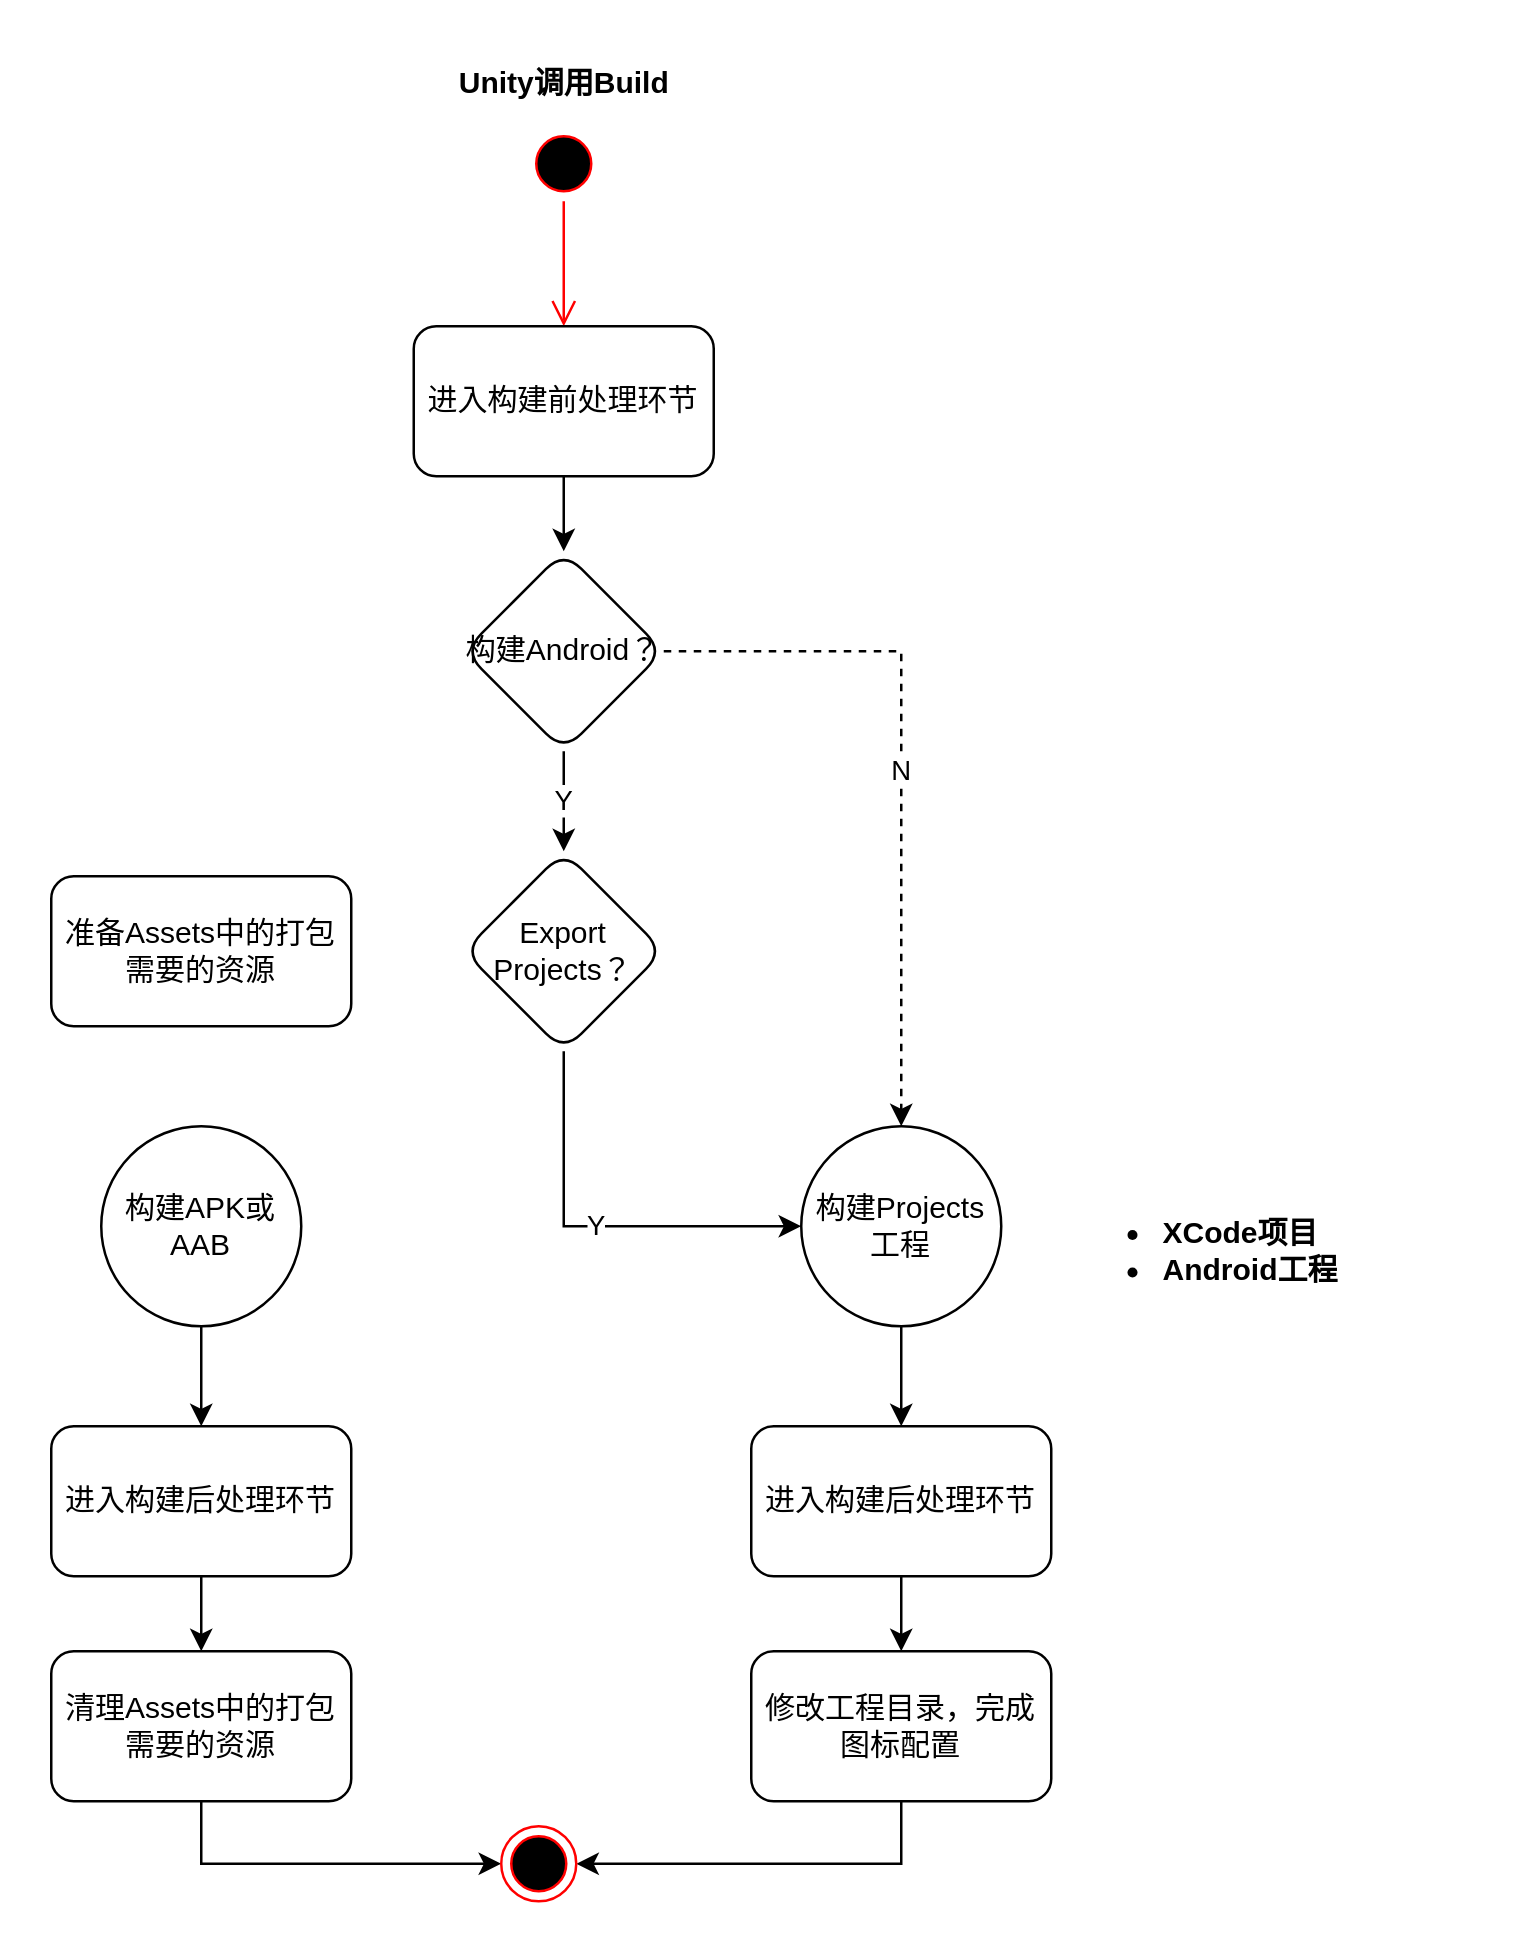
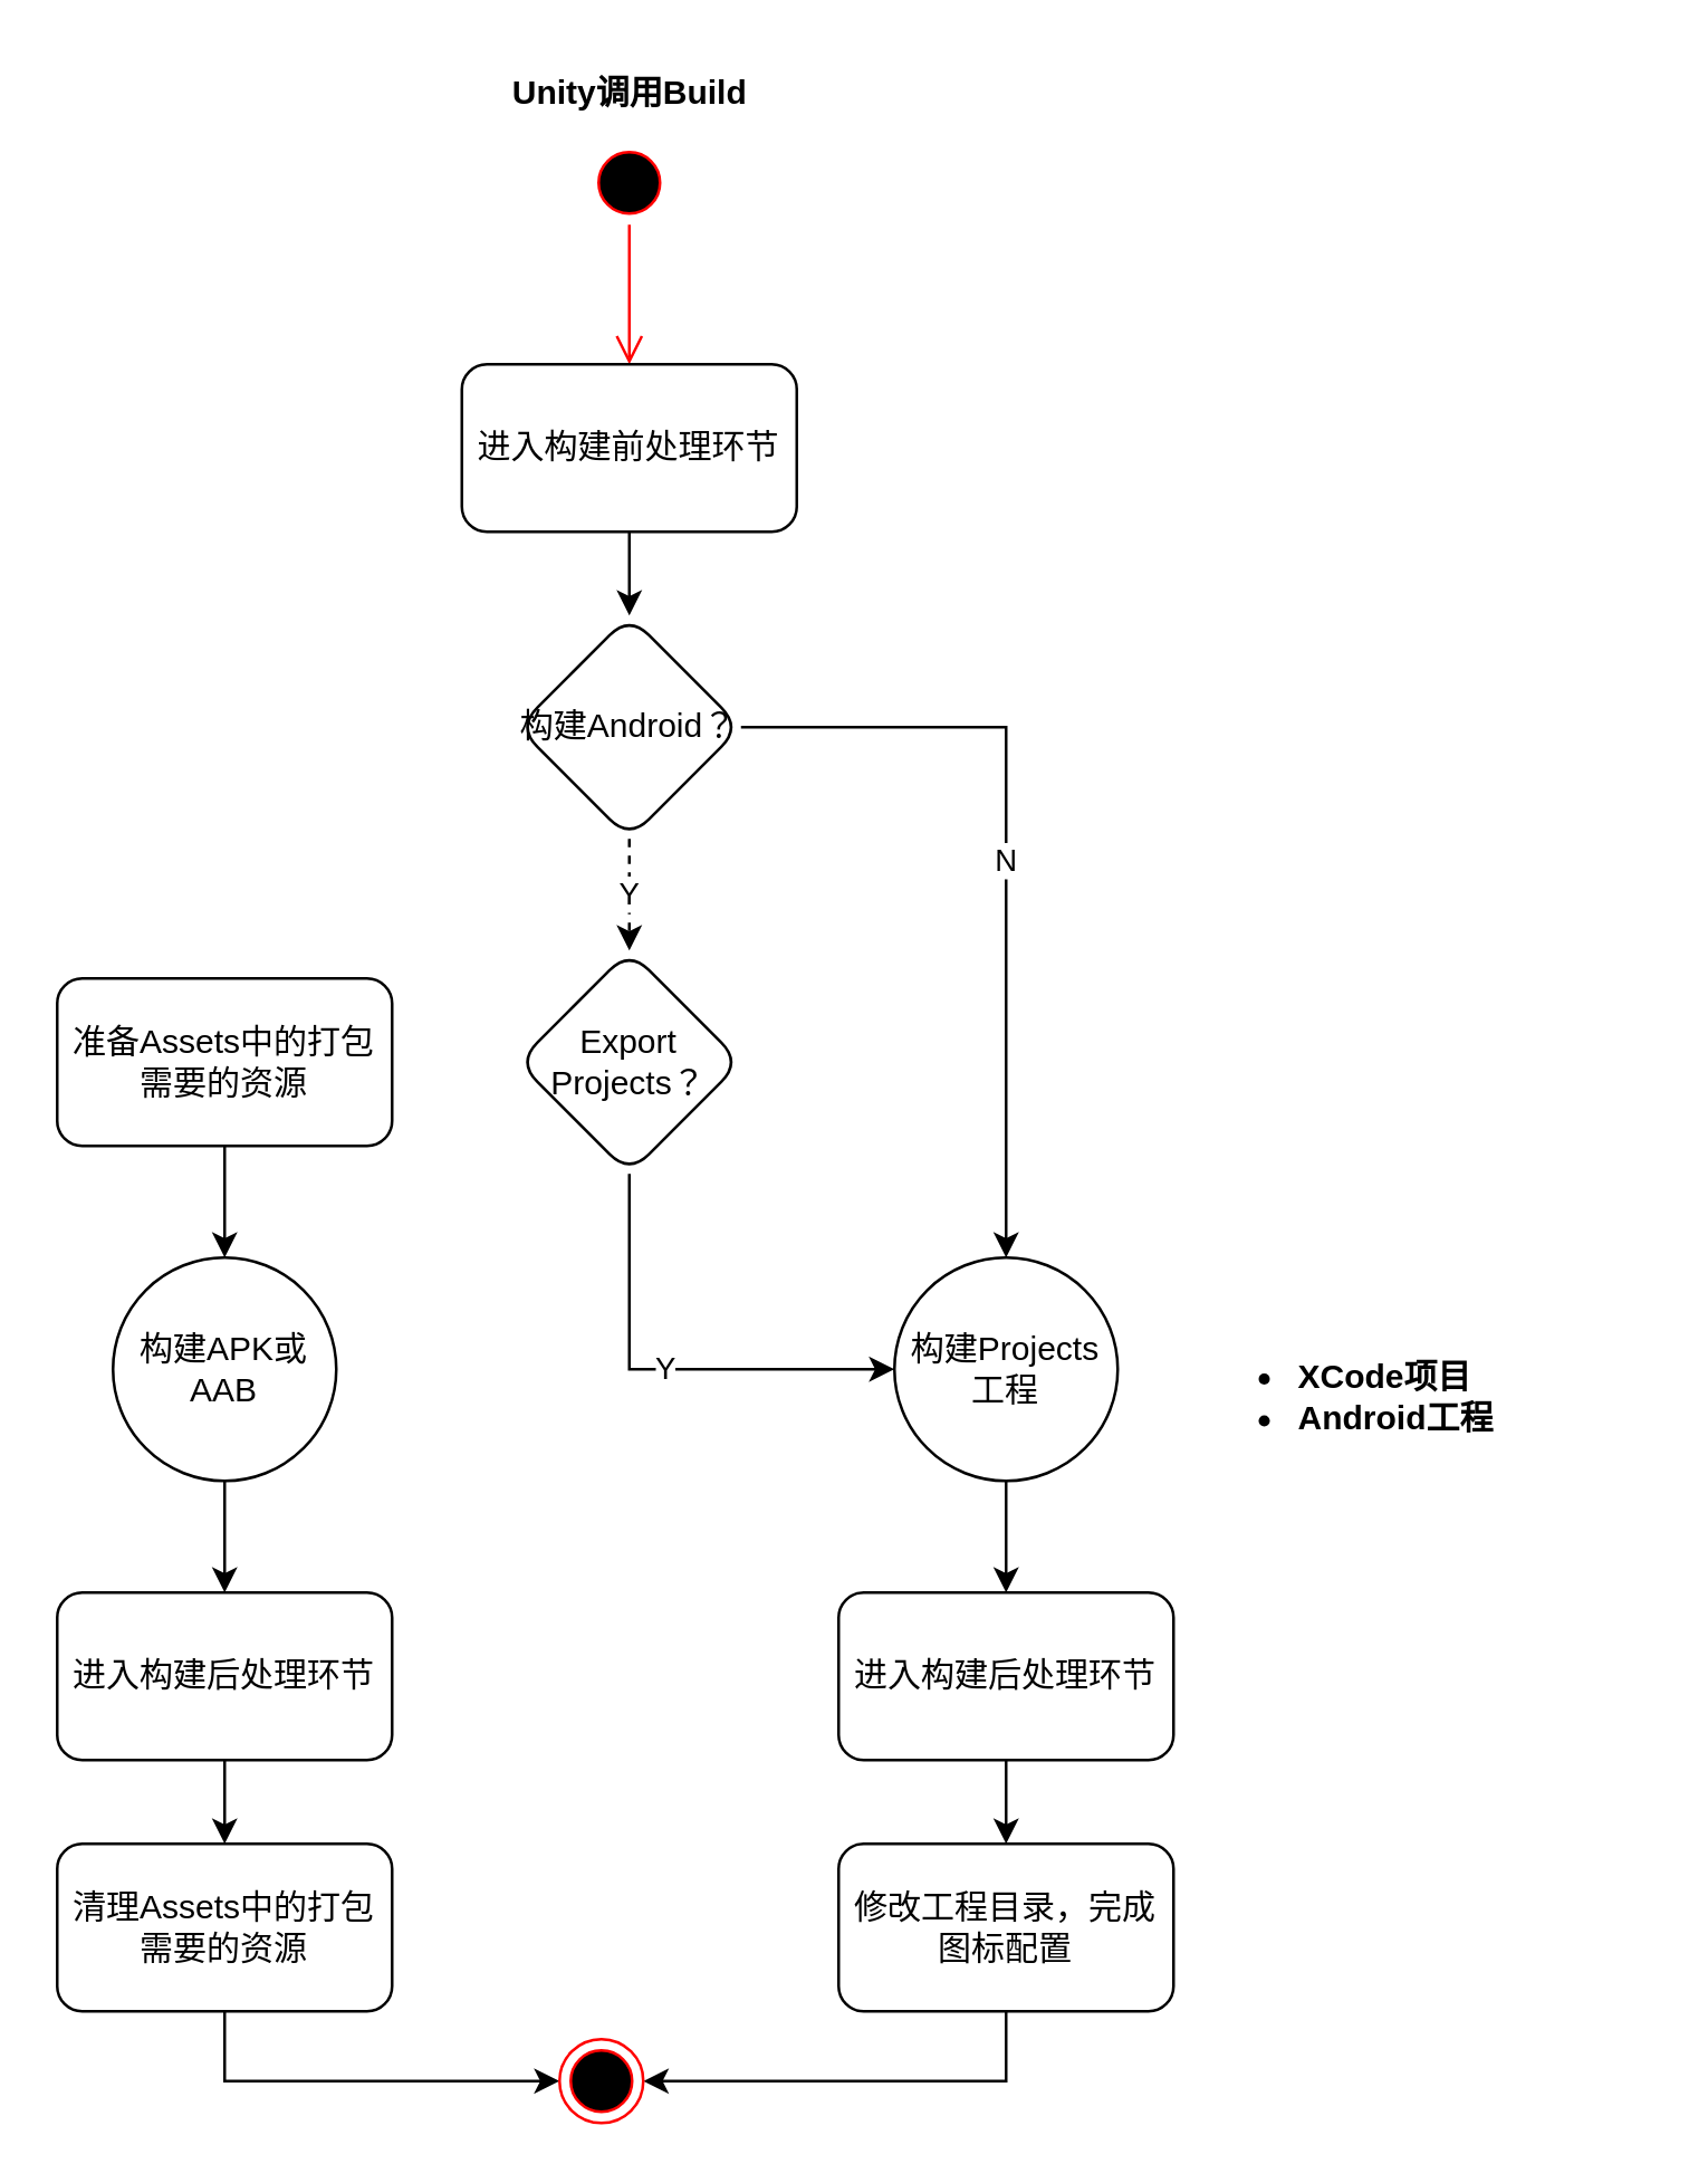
  <mxCell id="0" />
  <mxCell id="1" parent="0" />
  <mxCell id="2" value="" style="ellipse;html=1;shape=startState;fillColor=#000000;strokeColor=#ff0000;" vertex="1" parent="1"><mxGeometry x="210" y="50" width="30" height="30" as="geometry" /></mxCell>
  <mxCell id="3" value="" style="edgeStyle=orthogonalEdgeStyle;html=1;verticalAlign=bottom;endArrow=open;endSize=8;strokeColor=#ff0000;rounded=0;entryX=0.5;entryY=0;entryDx=0;entryDy=0;" edge="1" source="2" parent="1" target="6"><mxGeometry relative="1" as="geometry"><mxPoint x="225" y="140" as="targetPoint" /></mxGeometry></mxCell>
  <mxCell id="4" value="Unity调用Build" style="text;align=center;fontStyle=1;verticalAlign=middle;spacingLeft=3;spacingRight=3;strokeColor=none;rotatable=0;points=[[0,0.5],[1,0.5]];portConstraint=eastwest;html=1;" vertex="1" parent="1"><mxGeometry x="185" y="20" width="80" height="26" as="geometry" /></mxCell>
  <mxCell id="5" value="" style="edgeStyle=orthogonalEdgeStyle;rounded=0;orthogonalLoop=1;jettySize=auto;html=1;" edge="1" parent="1" source="6" target="9"><mxGeometry relative="1" as="geometry" /></mxCell>
  <mxCell id="6" value="进入构建前处理环节" style="rounded=1;whiteSpace=wrap;html=1;" vertex="1" parent="1"><mxGeometry x="165" y="130" width="120" height="60" as="geometry" /></mxCell>
- <mxCell id="7" value="Y" style="edgeStyle=orthogonalEdgeStyle;rounded=0;orthogonalLoop=1;jettySize=auto;html=1;" edge="1" parent="1" source="9" target="11"><mxGeometry relative="1" as="geometry" /></mxCell>
- <mxCell id="8" value="N" style="edgeStyle=orthogonalEdgeStyle;rounded=0;orthogonalLoop=1;jettySize=auto;html=1;dashed=1;" edge="1" parent="1" source="9" target="15"><mxGeometry relative="1" as="geometry" /></mxCell>
+ <mxCell id="7" value="Y" style="edgeStyle=orthogonalEdgeStyle;rounded=0;orthogonalLoop=1;jettySize=auto;html=1;dashed=1;" edge="1" parent="1" source="9" target="11"><mxGeometry relative="1" as="geometry" /></mxCell>
+ <mxCell id="8" value="N" style="edgeStyle=orthogonalEdgeStyle;rounded=0;orthogonalLoop=1;jettySize=auto;html=1;" edge="1" parent="1" source="9" target="15"><mxGeometry relative="1" as="geometry" /></mxCell>
  <mxCell id="9" value="构建Android？" style="rhombus;whiteSpace=wrap;html=1;rounded=1;" vertex="1" parent="1"><mxGeometry x="185" y="220" width="80" height="80" as="geometry" /></mxCell>
  <mxCell id="10" value="Y" style="edgeStyle=orthogonalEdgeStyle;rounded=0;orthogonalLoop=1;jettySize=auto;html=1;exitX=0.5;exitY=1;exitDx=0;exitDy=0;entryX=0;entryY=0.5;entryDx=0;entryDy=0;" edge="1" parent="1" source="11" target="15"><mxGeometry relative="1" as="geometry" /></mxCell>
  <mxCell id="11" value="Export Projects？" style="rhombus;whiteSpace=wrap;html=1;rounded=1;" vertex="1" parent="1"><mxGeometry x="185" y="340" width="80" height="80" as="geometry" /></mxCell>
+ <mxCell id="12" value="" style="edgeStyle=orthogonalEdgeStyle;rounded=0;orthogonalLoop=1;jettySize=auto;html=1;" edge="1" parent="1" source="13" target="17"><mxGeometry relative="1" as="geometry" /></mxCell>
  <mxCell id="13" value="准备Assets中的打包需要的资源" style="whiteSpace=wrap;html=1;rounded=1;" vertex="1" parent="1"><mxGeometry x="20" y="350" width="120" height="60" as="geometry" /></mxCell>
  <mxCell id="14" value="" style="edgeStyle=orthogonalEdgeStyle;rounded=0;orthogonalLoop=1;jettySize=auto;html=1;" edge="1" parent="1" source="15" target="22"><mxGeometry relative="1" as="geometry" /></mxCell>
  <mxCell id="15" value="构建Projects工程" style="ellipse;whiteSpace=wrap;html=1;rounded=1;" vertex="1" parent="1"><mxGeometry x="320" y="450" width="80" height="80" as="geometry" /></mxCell>
  <mxCell id="16" value="" style="edgeStyle=orthogonalEdgeStyle;rounded=0;orthogonalLoop=1;jettySize=auto;html=1;" edge="1" parent="1" source="17" target="20"><mxGeometry relative="1" as="geometry" /></mxCell>
  <mxCell id="17" value="构建APK或AAB" style="ellipse;whiteSpace=wrap;html=1;rounded=1;" vertex="1" parent="1"><mxGeometry x="40" y="450" width="80" height="80" as="geometry" /></mxCell>
  <mxCell id="18" value="&lt;ul&gt;&lt;li&gt;XCode项目&lt;/li&gt;&lt;li&gt;Android工程&lt;/li&gt;&lt;/ul&gt;" style="text;align=left;fontStyle=1;verticalAlign=middle;spacingLeft=3;spacingRight=3;strokeColor=none;rotatable=0;points=[[0,0.5],[1,0.5]];portConstraint=eastwest;html=1;" vertex="1" parent="1"><mxGeometry x="420" y="475" width="170" height="50" as="geometry" /></mxCell>
  <mxCell id="19" value="" style="edgeStyle=orthogonalEdgeStyle;rounded=0;orthogonalLoop=1;jettySize=auto;html=1;" edge="1" parent="1" source="20" target="26"><mxGeometry relative="1" as="geometry" /></mxCell>
  <mxCell id="20" value="进入构建后处理环节" style="whiteSpace=wrap;html=1;rounded=1;" vertex="1" parent="1"><mxGeometry x="20" y="570" width="120" height="60" as="geometry" /></mxCell>
  <mxCell id="21" value="" style="edgeStyle=orthogonalEdgeStyle;rounded=0;orthogonalLoop=1;jettySize=auto;html=1;" edge="1" parent="1" source="22" target="24"><mxGeometry relative="1" as="geometry" /></mxCell>
  <mxCell id="22" value="进入构建后处理环节" style="whiteSpace=wrap;html=1;rounded=1;" vertex="1" parent="1"><mxGeometry x="300" y="570" width="120" height="60" as="geometry" /></mxCell>
  <mxCell id="23" style="edgeStyle=orthogonalEdgeStyle;rounded=0;orthogonalLoop=1;jettySize=auto;html=1;exitX=0.5;exitY=1;exitDx=0;exitDy=0;entryX=1;entryY=0.5;entryDx=0;entryDy=0;" edge="1" parent="1" source="24" target="27"><mxGeometry relative="1" as="geometry" /></mxCell>
  <mxCell id="24" value="修改工程目录，完成图标配置" style="whiteSpace=wrap;html=1;rounded=1;" vertex="1" parent="1"><mxGeometry x="300" y="660" width="120" height="60" as="geometry" /></mxCell>
  <mxCell id="25" style="edgeStyle=orthogonalEdgeStyle;rounded=0;orthogonalLoop=1;jettySize=auto;html=1;exitX=0.5;exitY=1;exitDx=0;exitDy=0;entryX=0;entryY=0.5;entryDx=0;entryDy=0;" edge="1" parent="1" source="26" target="27"><mxGeometry relative="1" as="geometry" /></mxCell>
  <mxCell id="26" value="清理Assets中的打包需要的资源" style="whiteSpace=wrap;html=1;rounded=1;" vertex="1" parent="1"><mxGeometry x="20" y="660" width="120" height="60" as="geometry" /></mxCell>
  <mxCell id="27" value="" style="ellipse;html=1;shape=endState;fillColor=#000000;strokeColor=#ff0000;" vertex="1" parent="1"><mxGeometry x="200" y="730" width="30" height="30" as="geometry" /></mxCell>
